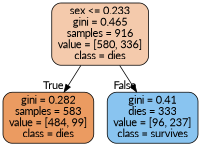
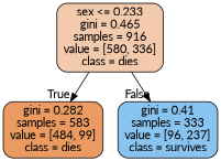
  digraph {
    fontname=Lato
    node [color=black fontname=Lato shape=box style="filled, rounded"]
    edge [fontname=Lato labeldistance=2.5]
    n1 [fillcolor="#e581396b" label="sex <= 0.233\ngini = 0.465\nsamples = 916\nvalue = [580, 336]\nclass = dies"]
    n2 [fillcolor="#e58139cb" label="gini = 0.282\nsamples = 583\nvalue = [484, 99]\nclass = dies"]
-   n3 [fillcolor="#399de598" label="gini = 0.41\ndies = 333\nvalue = [96, 237]\nclass = survives"]
+   n3 [fillcolor="#399de598" label="gini = 0.41\nsamples = 333\nvalue = [96, 237]\nclass = survives"]
    n1 -> n2 [headlabel=True labelangle=45]
    n1 -> n3 [headlabel=False labelangle=-45]
  }
